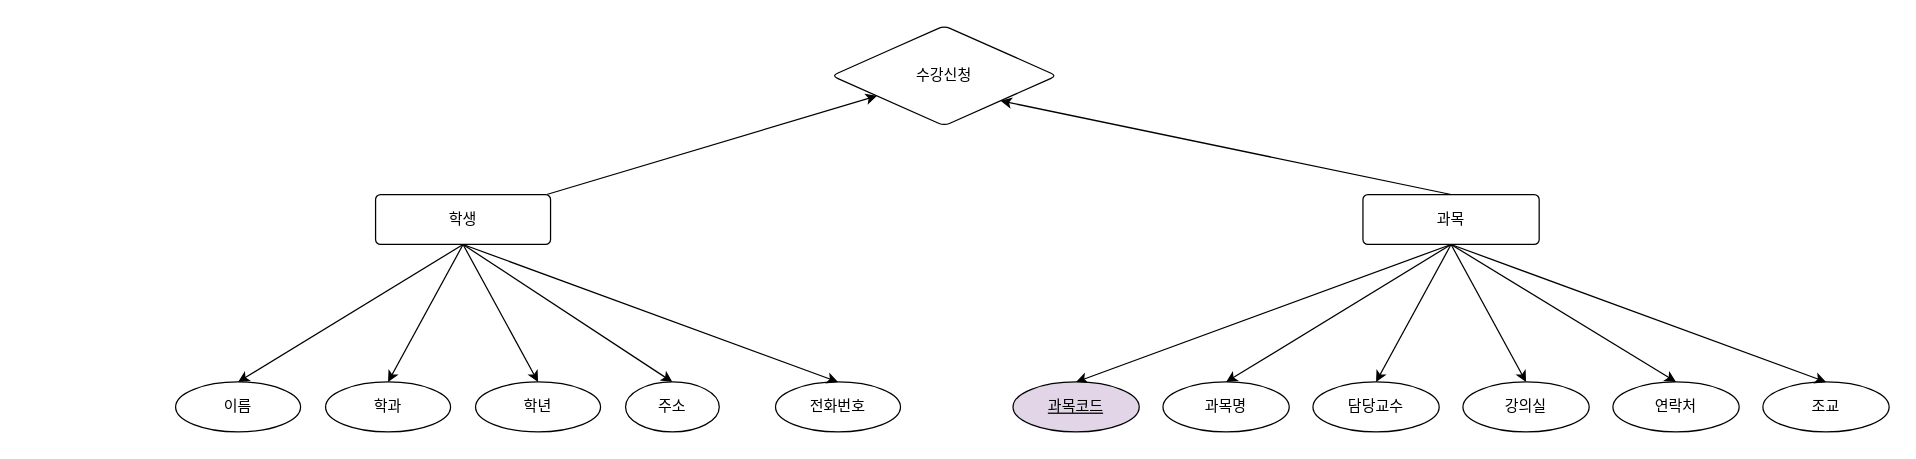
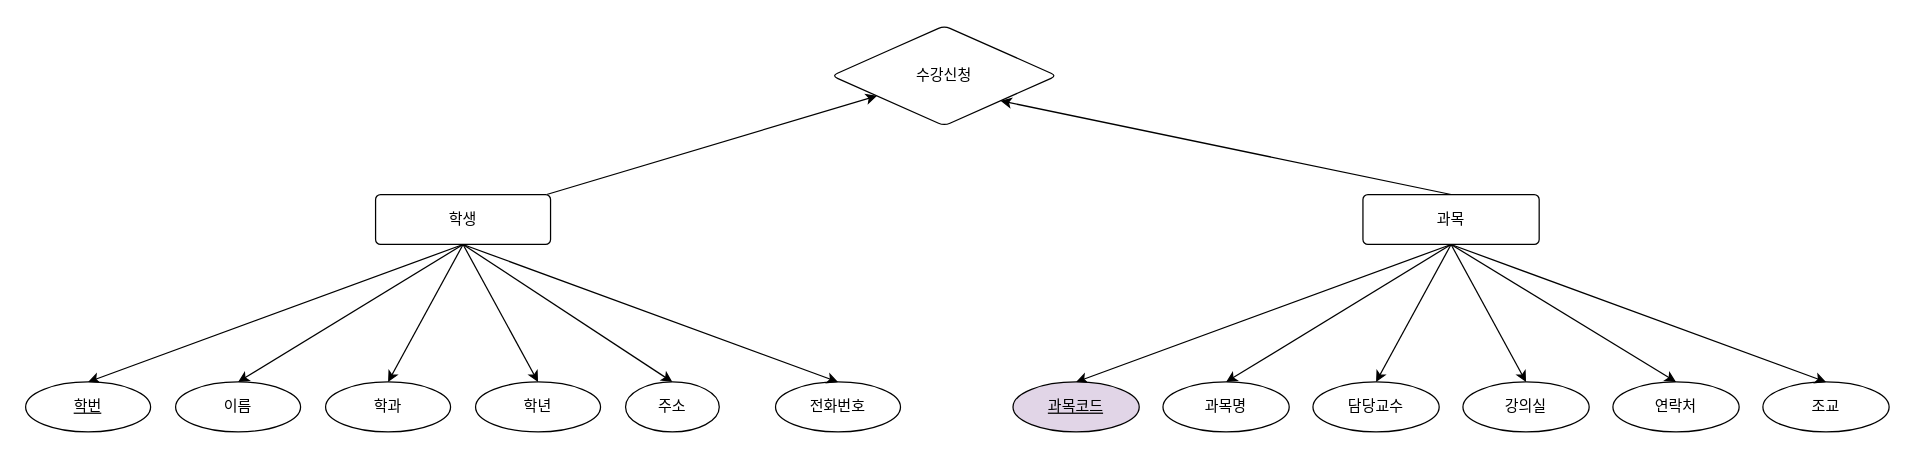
  <mxCell id="0" />
  <mxCell id="1" parent="0" />
+ <mxCell id="2" style="rounded=0;orthogonalLoop=1;jettySize=auto;html=1;exitX=0.5;exitY=1;exitDx=0;exitDy=0;entryX=0.5;entryY=0;entryDx=0;entryDy=0;" parent="1" source="4" target="6" edge="1"><mxGeometry relative="1" as="geometry"><mxPoint x="330" y="205" as="sourcePoint" /></mxGeometry></mxCell>
  <mxCell id="3" value="" style="rounded=0;orthogonalLoop=1;jettySize=auto;html=1;" parent="1" source="4" target="29" edge="1"><mxGeometry relative="1" as="geometry" /></mxCell>
  <mxCell id="4" value="학생" style="rounded=1;arcSize=10;whiteSpace=wrap;html=1;align=center;" parent="1" vertex="1"><mxGeometry x="300" y="155" width="140" height="40" as="geometry" /></mxCell>
  <mxCell id="5" value="이름" style="ellipse;whiteSpace=wrap;html=1;align=center;" parent="1" vertex="1"><mxGeometry x="140" y="305" width="100" height="40" as="geometry" /></mxCell>
+ <mxCell id="6" value="학번" style="ellipse;whiteSpace=wrap;html=1;align=center;fontStyle=4;" parent="1" vertex="1"><mxGeometry x="20" y="305" width="100" height="40" as="geometry" /></mxCell>
  <mxCell id="7" value="학과" style="ellipse;whiteSpace=wrap;html=1;align=center;" parent="1" vertex="1"><mxGeometry x="260" y="305" width="100" height="40" as="geometry" /></mxCell>
  <mxCell id="8" value="학년" style="ellipse;whiteSpace=wrap;html=1;align=center;" parent="1" vertex="1"><mxGeometry x="380" y="305" width="100" height="40" as="geometry" /></mxCell>
  <mxCell id="9" value="주소" style="ellipse;whiteSpace=wrap;html=1;align=center;" parent="1" vertex="1"><mxGeometry x="500" y="305" width="75" height="40" as="geometry" /></mxCell>
  <mxCell id="10" value="전화번호" style="ellipse;whiteSpace=wrap;html=1;align=center;" parent="1" vertex="1"><mxGeometry x="620" y="305" width="100" height="40" as="geometry" /></mxCell>
  <mxCell id="11" style="rounded=0;orthogonalLoop=1;jettySize=auto;html=1;exitX=0.5;exitY=1;exitDx=0;exitDy=0;entryX=0.5;entryY=0;entryDx=0;entryDy=0;" parent="1" source="4" target="5" edge="1"><mxGeometry relative="1" as="geometry"><mxPoint x="424.5" y="195" as="sourcePoint" /><mxPoint x="195.5" y="309" as="targetPoint" /></mxGeometry></mxCell>
  <mxCell id="12" style="rounded=0;orthogonalLoop=1;jettySize=auto;html=1;exitX=0.5;exitY=1;exitDx=0;exitDy=0;entryX=0.5;entryY=0;entryDx=0;entryDy=0;" parent="1" source="4" target="7" edge="1"><mxGeometry relative="1" as="geometry"><mxPoint x="345" y="205" as="sourcePoint" /><mxPoint x="200" y="315" as="targetPoint" /></mxGeometry></mxCell>
  <mxCell id="13" style="rounded=0;orthogonalLoop=1;jettySize=auto;html=1;exitX=0.5;exitY=1;exitDx=0;exitDy=0;entryX=0.5;entryY=0;entryDx=0;entryDy=0;" parent="1" source="4" target="8" edge="1"><mxGeometry relative="1" as="geometry"><mxPoint x="380" y="205" as="sourcePoint" /><mxPoint x="320" y="315" as="targetPoint" /></mxGeometry></mxCell>
  <mxCell id="14" style="rounded=0;orthogonalLoop=1;jettySize=auto;html=1;exitX=0.5;exitY=1;exitDx=0;exitDy=0;entryX=0.5;entryY=0;entryDx=0;entryDy=0;" parent="1" source="4" target="9" edge="1"><mxGeometry relative="1" as="geometry"><mxPoint x="380" y="205" as="sourcePoint" /><mxPoint x="440" y="315" as="targetPoint" /></mxGeometry></mxCell>
  <mxCell id="15" style="rounded=0;orthogonalLoop=1;jettySize=auto;html=1;exitX=0.5;exitY=1;exitDx=0;exitDy=0;entryX=0.5;entryY=0;entryDx=0;entryDy=0;" parent="1" source="4" target="10" edge="1"><mxGeometry relative="1" as="geometry"><mxPoint x="415" y="205" as="sourcePoint" /><mxPoint x="560" y="315" as="targetPoint" /></mxGeometry></mxCell>
  <mxCell id="16" style="rounded=0;orthogonalLoop=1;jettySize=auto;html=1;exitX=0.5;exitY=1;exitDx=0;exitDy=0;entryX=0.5;entryY=0;entryDx=0;entryDy=0;" parent="1" source="17" target="19" edge="1"><mxGeometry relative="1" as="geometry"><mxPoint x="1120" y="205" as="sourcePoint" /></mxGeometry></mxCell>
  <mxCell id="17" value="과목" style="rounded=1;arcSize=10;whiteSpace=wrap;html=1;align=center;" parent="1" vertex="1"><mxGeometry x="1090" y="155" width="141" height="40" as="geometry" /></mxCell>
  <mxCell id="18" value="과목명" style="ellipse;whiteSpace=wrap;html=1;align=center;" parent="1" vertex="1"><mxGeometry x="930" y="305" width="101" height="40" as="geometry" /></mxCell>
  <mxCell id="19" value="과목코드" style="ellipse;whiteSpace=wrap;html=1;align=center;fontStyle=4;fillColor=#e1d5e7;" parent="1" vertex="1"><mxGeometry x="810" y="305" width="101" height="40" as="geometry" /></mxCell>
  <mxCell id="20" value="담당교수" style="ellipse;whiteSpace=wrap;html=1;align=center;" parent="1" vertex="1"><mxGeometry x="1050" y="305" width="101" height="40" as="geometry" /></mxCell>
  <mxCell id="21" value="강의실" style="ellipse;whiteSpace=wrap;html=1;align=center;" parent="1" vertex="1"><mxGeometry x="1170" y="305" width="101" height="40" as="geometry" /></mxCell>
  <mxCell id="22" value="연락처" style="ellipse;whiteSpace=wrap;html=1;align=center;" parent="1" vertex="1"><mxGeometry x="1290" y="305" width="101" height="40" as="geometry" /></mxCell>
  <mxCell id="23" value="조교" style="ellipse;whiteSpace=wrap;html=1;align=center;" parent="1" vertex="1"><mxGeometry x="1410" y="305" width="101" height="40" as="geometry" /></mxCell>
  <mxCell id="24" style="rounded=0;orthogonalLoop=1;jettySize=auto;html=1;exitX=0.5;exitY=1;exitDx=0;exitDy=0;entryX=0.5;entryY=0;entryDx=0;entryDy=0;" parent="1" source="17" target="18" edge="1"><mxGeometry relative="1" as="geometry"><mxPoint x="1214.5" y="195" as="sourcePoint" /><mxPoint x="985.5" y="309" as="targetPoint" /></mxGeometry></mxCell>
  <mxCell id="25" style="rounded=0;orthogonalLoop=1;jettySize=auto;html=1;exitX=0.5;exitY=1;exitDx=0;exitDy=0;entryX=0.5;entryY=0;entryDx=0;entryDy=0;" parent="1" source="17" target="20" edge="1"><mxGeometry relative="1" as="geometry"><mxPoint x="1135" y="205" as="sourcePoint" /><mxPoint x="990" y="315" as="targetPoint" /></mxGeometry></mxCell>
  <mxCell id="26" style="rounded=0;orthogonalLoop=1;jettySize=auto;html=1;exitX=0.5;exitY=1;exitDx=0;exitDy=0;entryX=0.5;entryY=0;entryDx=0;entryDy=0;" parent="1" source="17" target="21" edge="1"><mxGeometry relative="1" as="geometry"><mxPoint x="1170" y="205" as="sourcePoint" /><mxPoint x="1110" y="315" as="targetPoint" /></mxGeometry></mxCell>
  <mxCell id="27" style="rounded=0;orthogonalLoop=1;jettySize=auto;html=1;exitX=0.5;exitY=1;exitDx=0;exitDy=0;entryX=0.5;entryY=0;entryDx=0;entryDy=0;" parent="1" source="17" target="22" edge="1"><mxGeometry relative="1" as="geometry"><mxPoint x="1170" y="205" as="sourcePoint" /><mxPoint x="1230" y="315" as="targetPoint" /></mxGeometry></mxCell>
  <mxCell id="28" style="rounded=0;orthogonalLoop=1;jettySize=auto;html=1;exitX=0.5;exitY=1;exitDx=0;exitDy=0;entryX=0.5;entryY=0;entryDx=0;entryDy=0;" parent="1" source="17" target="23" edge="1"><mxGeometry relative="1" as="geometry"><mxPoint x="1205" y="205" as="sourcePoint" /><mxPoint x="1350" y="315" as="targetPoint" /></mxGeometry></mxCell>
  <mxCell id="29" value="수강신청" style="rhombus;whiteSpace=wrap;html=1;rounded=1;arcSize=10;" parent="1" vertex="1"><mxGeometry x="665" y="20" width="180" height="80" as="geometry" /></mxCell>
  <mxCell id="30" value="" style="rounded=0;orthogonalLoop=1;jettySize=auto;html=1;exitX=0.5;exitY=0;exitDx=0;exitDy=0;entryX=1;entryY=1;entryDx=0;entryDy=0;" parent="1" source="17" target="29" edge="1"><mxGeometry relative="1" as="geometry"><mxPoint x="1080" y="65" as="sourcePoint" /><mxPoint x="790" y="202" as="targetPoint" /></mxGeometry></mxCell>
